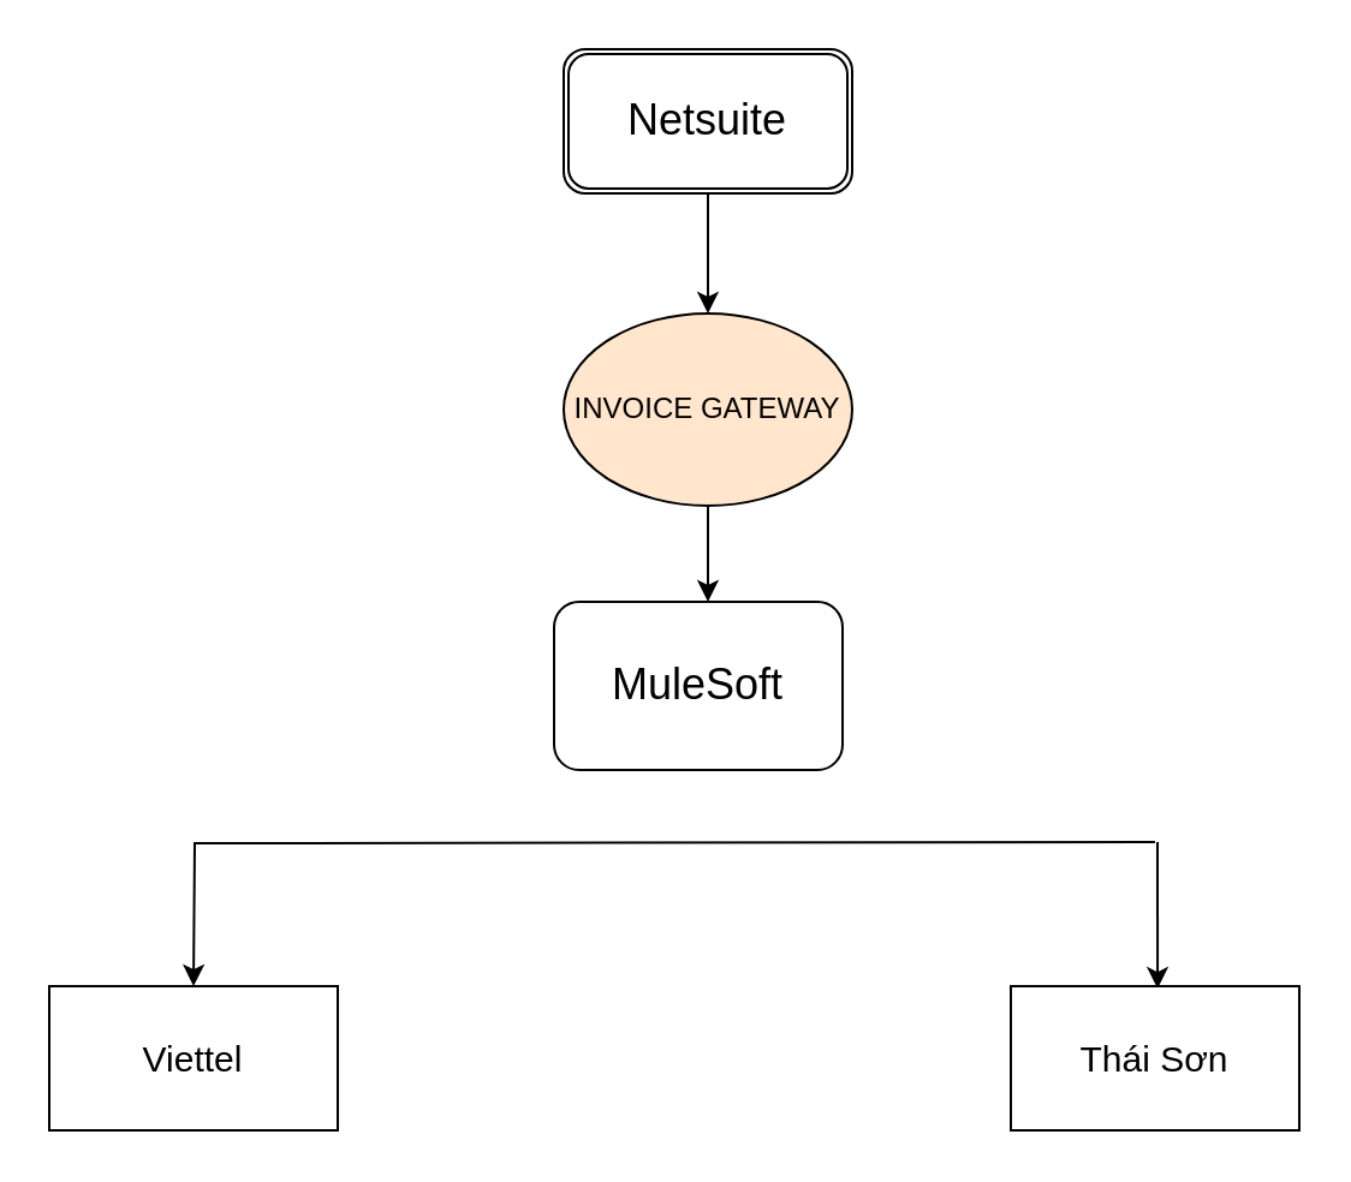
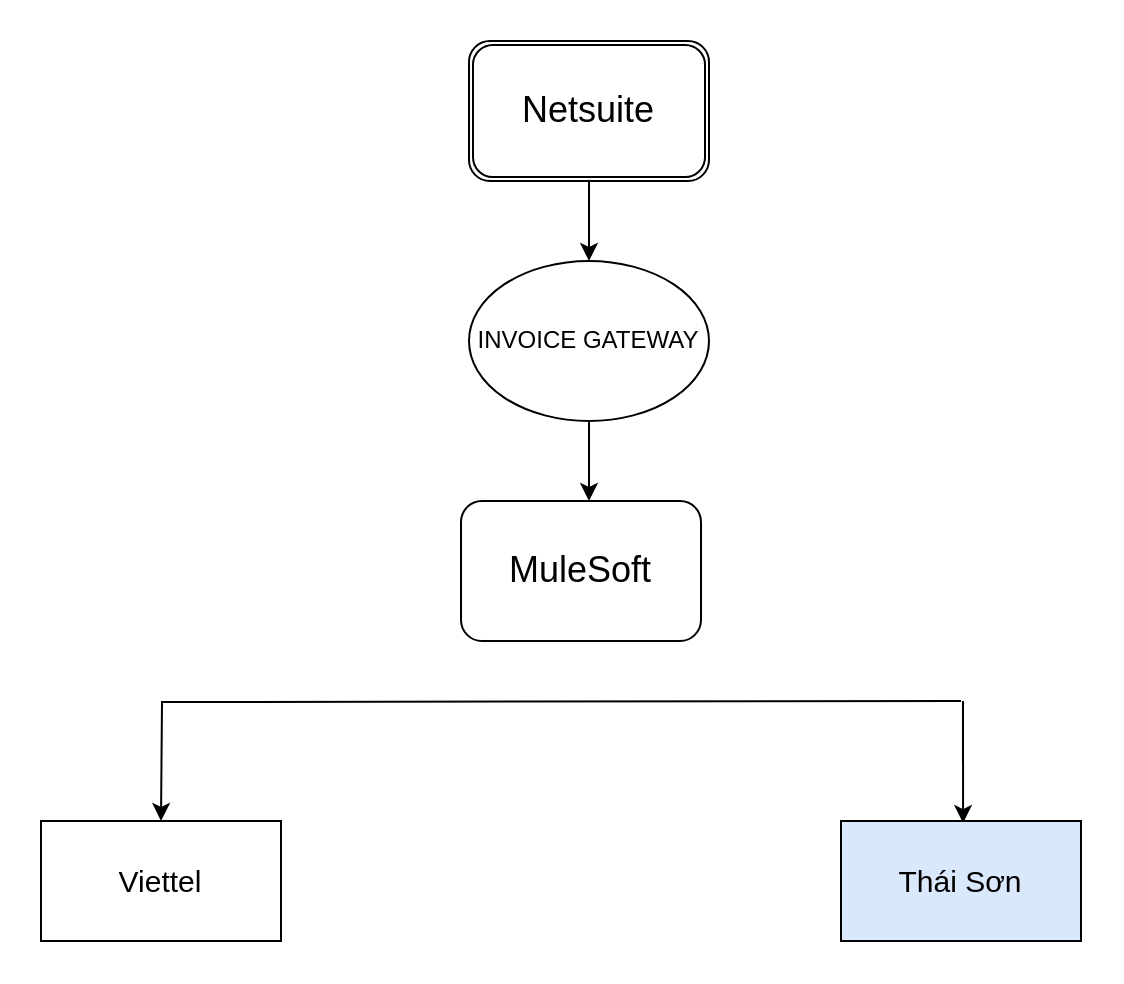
  <mxCell id="0" />
  <mxCell id="1" parent="0" />
  <mxCell id="2" value="&lt;font style=&quot;font-size: 18px&quot;&gt;MuleSoft&lt;/font&gt;" style="rounded=1;whiteSpace=wrap;html=1;" vertex="1" parent="1"><mxGeometry x="230" y="250" width="120" height="70" as="geometry" /></mxCell>
  <mxCell id="3" style="edgeStyle=orthogonalEdgeStyle;rounded=0;orthogonalLoop=1;jettySize=auto;html=1;" edge="1" parent="1" source="4"><mxGeometry relative="1" as="geometry"><mxPoint x="294" y="250" as="targetPoint" /></mxGeometry></mxCell>
- <mxCell id="4" value="INVOICE GATEWAY" style="ellipse;whiteSpace=wrap;html=1;fillColor=#ffe6cc;" vertex="1" parent="1"><mxGeometry x="234" y="130" width="120" height="80" as="geometry" /></mxCell>
+ <mxCell id="4" value="INVOICE GATEWAY" style="ellipse;whiteSpace=wrap;html=1;" vertex="1" parent="1"><mxGeometry x="234" y="130" width="120" height="80" as="geometry" /></mxCell>
  <mxCell id="5" style="edgeStyle=orthogonalEdgeStyle;rounded=0;orthogonalLoop=1;jettySize=auto;html=1;entryX=0.592;entryY=0.017;entryDx=0;entryDy=0;entryPerimeter=0;" edge="1" parent="1"><mxGeometry relative="1" as="geometry"><mxPoint x="481" y="350" as="sourcePoint" /><mxPoint x="481.04" y="411.02" as="targetPoint" /></mxGeometry></mxCell>
  <mxCell id="6" style="edgeStyle=orthogonalEdgeStyle;rounded=0;orthogonalLoop=1;jettySize=auto;html=1;entryX=0.25;entryY=0;entryDx=0;entryDy=0;" edge="1" parent="1"><mxGeometry relative="1" as="geometry"><mxPoint x="480" y="350" as="sourcePoint" /><mxPoint x="80" y="410" as="targetPoint" /></mxGeometry></mxCell>
  <mxCell id="7" value="&lt;font style=&quot;font-size: 15px&quot;&gt;Viettel&lt;/font&gt;" style="rounded=0;whiteSpace=wrap;html=1;" vertex="1" parent="1"><mxGeometry x="20" y="410" width="120" height="60" as="geometry" /></mxCell>
- <mxCell id="8" value="&lt;font style=&quot;font-size: 15px&quot;&gt;Thái Sơn&lt;/font&gt;" style="rounded=0;whiteSpace=wrap;html=1;" vertex="1" parent="1"><mxGeometry x="420" y="410" width="120" height="60" as="geometry" /></mxCell>
+ <mxCell id="8" value="&lt;font style=&quot;font-size: 15px&quot;&gt;Thái Sơn&lt;/font&gt;" style="rounded=0;whiteSpace=wrap;html=1;fillColor=#dae8fc;" vertex="1" parent="1"><mxGeometry x="420" y="410" width="120" height="60" as="geometry" /></mxCell>
  <mxCell id="9" style="edgeStyle=orthogonalEdgeStyle;rounded=0;orthogonalLoop=1;jettySize=auto;html=1;" edge="1" parent="1" source="10"><mxGeometry relative="1" as="geometry"><mxPoint x="294" y="130" as="targetPoint" /></mxGeometry></mxCell>
- <mxCell id="10" value="&lt;font style=&quot;font-size: 18px&quot;&gt;Netsuite&lt;/font&gt;" style="shape=ext;double=1;rounded=1;whiteSpace=wrap;html=1;" vertex="1" parent="1"><mxGeometry x="234" y="20" width="120" height="60" as="geometry" /></mxCell>
+ <mxCell id="10" value="&lt;font style=&quot;font-size: 18px&quot;&gt;Netsuite&lt;/font&gt;" style="shape=ext;double=1;rounded=1;whiteSpace=wrap;html=1;" vertex="1" parent="1"><mxGeometry x="234" y="20" width="120" height="70" as="geometry" /></mxCell>
